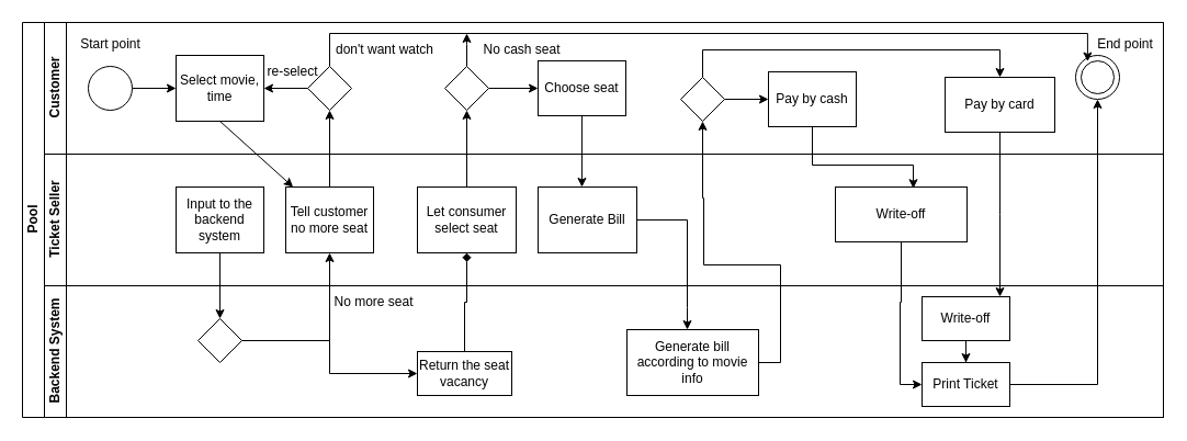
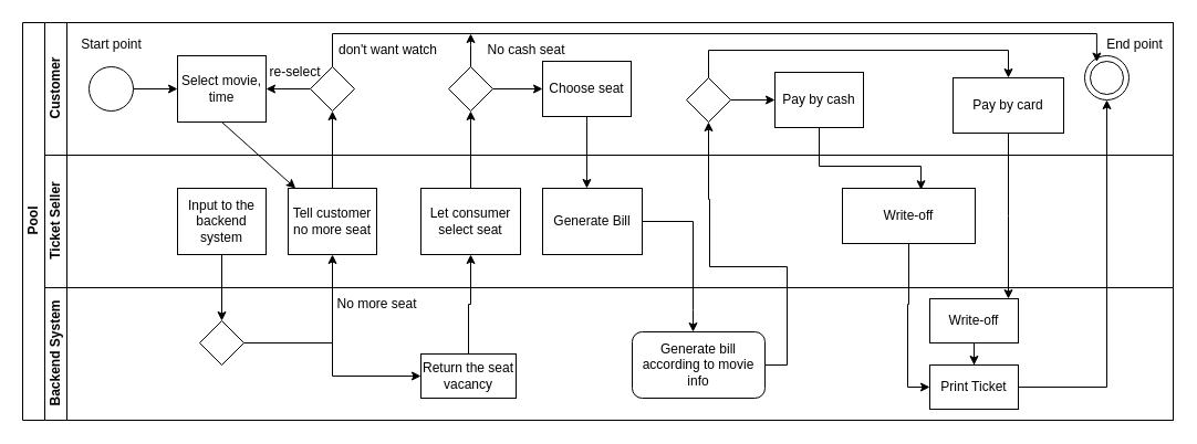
  <mxCell id="0" />
  <mxCell id="1" parent="0" />
  <mxCell id="2" value="Pool" style="swimlane;html=1;childLayout=stackLayout;resizeParent=1;resizeParentMax=0;horizontal=0;startSize=20;horizontalStack=0;" vertex="1" parent="1"><mxGeometry x="20" y="20" width="1040" height="360" as="geometry" /></mxCell>
  <mxCell id="3" value="Customer" style="swimlane;html=1;startSize=20;horizontal=0;" vertex="1" parent="2"><mxGeometry x="20" width="1020" height="120" as="geometry"><mxRectangle x="20" width="430" height="30" as="alternateBounds" /></mxGeometry></mxCell>
  <mxCell id="4" value="" style="edgeStyle=orthogonalEdgeStyle;rounded=0;orthogonalLoop=1;jettySize=auto;html=1;" edge="1" parent="3" source="5" target="6"><mxGeometry relative="1" as="geometry" /></mxCell>
  <mxCell id="5" value="" style="ellipse;whiteSpace=wrap;html=1;" vertex="1" parent="3"><mxGeometry x="40" y="40" width="40" height="40" as="geometry" /></mxCell>
  <mxCell id="6" value="Select movie, time" style="rounded=0;whiteSpace=wrap;html=1;fontFamily=Helvetica;fontSize=12;fontColor=#000000;align=center;" vertex="1" parent="3"><mxGeometry x="120" y="30" width="80" height="60" as="geometry" /></mxCell>
  <mxCell id="7" value="" style="ellipse;whiteSpace=wrap;html=1;" vertex="1" parent="3"><mxGeometry x="940" y="30" width="40" height="40" as="geometry" /></mxCell>
  <mxCell id="8" value="" style="edgeStyle=orthogonalEdgeStyle;rounded=0;orthogonalLoop=1;jettySize=auto;html=1;" edge="1" parent="3" source="10" target="6"><mxGeometry relative="1" as="geometry" /></mxCell>
  <mxCell id="9" style="edgeStyle=orthogonalEdgeStyle;rounded=0;orthogonalLoop=1;jettySize=auto;html=1;entryX=0.013;entryY=1.019;entryDx=0;entryDy=0;entryPerimeter=0;" edge="1" parent="3" source="10" target="23"><mxGeometry relative="1" as="geometry"><Array as="points"><mxPoint x="260" y="10" /><mxPoint x="951" y="10" /></Array></mxGeometry></mxCell>
  <mxCell id="10" value="" style="rhombus;whiteSpace=wrap;html=1;" vertex="1" parent="3"><mxGeometry x="240" y="40" width="40" height="40" as="geometry" /></mxCell>
  <mxCell id="11" value="re-select" style="text;html=1;align=center;verticalAlign=middle;resizable=0;points=[];autosize=1;strokeColor=none;fillColor=none;" vertex="1" parent="3"><mxGeometry x="191" y="30" width="70" height="30" as="geometry" /></mxCell>
  <mxCell id="12" style="edgeStyle=orthogonalEdgeStyle;rounded=0;orthogonalLoop=1;jettySize=auto;html=1;" edge="1" parent="3" source="14"><mxGeometry relative="1" as="geometry"><mxPoint x="385" y="10" as="targetPoint" /></mxGeometry></mxCell>
  <mxCell id="13" value="" style="edgeStyle=orthogonalEdgeStyle;rounded=0;orthogonalLoop=1;jettySize=auto;html=1;" edge="1" parent="3" source="14" target="17"><mxGeometry relative="1" as="geometry" /></mxCell>
  <mxCell id="14" value="" style="rhombus;whiteSpace=wrap;html=1;" vertex="1" parent="3"><mxGeometry x="365" y="40" width="40" height="40" as="geometry" /></mxCell>
  <mxCell id="15" value="don't want watch" style="text;html=1;align=center;verticalAlign=middle;resizable=0;points=[];autosize=1;strokeColor=none;fillColor=none;" vertex="1" parent="3"><mxGeometry x="255" y="10" width="110" height="30" as="geometry" /></mxCell>
  <mxCell id="16" value="No cash seat" style="text;html=1;align=center;verticalAlign=middle;resizable=0;points=[];autosize=1;strokeColor=none;fillColor=none;" vertex="1" parent="3"><mxGeometry x="390" y="10" width="90" height="30" as="geometry" /></mxCell>
  <mxCell id="17" value="Choose seat" style="whiteSpace=wrap;html=1;" vertex="1" parent="3"><mxGeometry x="450" y="35" width="80" height="50" as="geometry" /></mxCell>
  <mxCell id="18" value="Pay by cash" style="whiteSpace=wrap;html=1;" vertex="1" parent="3"><mxGeometry x="660" y="45" width="80" height="50" as="geometry" /></mxCell>
  <mxCell id="19" value="" style="rhombus;whiteSpace=wrap;html=1;" vertex="1" parent="3"><mxGeometry x="580" y="50" width="40" height="40" as="geometry" /></mxCell>
  <mxCell id="20" style="edgeStyle=orthogonalEdgeStyle;rounded=0;orthogonalLoop=1;jettySize=auto;html=1;entryX=0;entryY=0.5;entryDx=0;entryDy=0;" edge="1" parent="3" source="19" target="18"><mxGeometry relative="1" as="geometry" /></mxCell>
  <mxCell id="21" value="Pay by card" style="whiteSpace=wrap;html=1;" vertex="1" parent="3"><mxGeometry x="821" y="50" width="100" height="50" as="geometry" /></mxCell>
  <mxCell id="22" style="edgeStyle=orthogonalEdgeStyle;rounded=0;orthogonalLoop=1;jettySize=auto;html=1;entryX=0.5;entryY=0;entryDx=0;entryDy=0;" edge="1" parent="3" source="19" target="21"><mxGeometry relative="1" as="geometry"><mxPoint x="871" y="25" as="targetPoint" /><Array as="points"><mxPoint x="600" y="25" /><mxPoint x="871" y="25" /></Array></mxGeometry></mxCell>
  <mxCell id="23" value="End point" style="text;html=1;align=center;verticalAlign=middle;resizable=0;points=[];autosize=1;strokeColor=none;fillColor=none;" vertex="1" parent="3"><mxGeometry x="950" y="5" width="70" height="30" as="geometry" /></mxCell>
  <mxCell id="24" value="Start point" style="text;html=1;align=center;verticalAlign=middle;resizable=0;points=[];autosize=1;strokeColor=none;fillColor=none;" vertex="1" parent="3"><mxGeometry x="20" y="5" width="80" height="30" as="geometry" /></mxCell>
  <mxCell id="25" value="" style="ellipse;whiteSpace=wrap;html=1;aspect=fixed;" vertex="1" parent="3"><mxGeometry x="945" y="35" width="30" height="30" as="geometry" /></mxCell>
  <mxCell id="26" value="Ticket Seller&lt;br&gt;" style="swimlane;html=1;startSize=20;horizontal=0;" vertex="1" parent="2"><mxGeometry x="20" y="120" width="1020" height="120" as="geometry" /></mxCell>
  <mxCell id="27" value="Input to the backend system" style="rounded=0;whiteSpace=wrap;html=1;fontFamily=Helvetica;fontSize=12;fontColor=#000000;align=center;" vertex="1" parent="26"><mxGeometry x="120" y="30" width="80" height="60" as="geometry" /></mxCell>
  <mxCell id="28" value="Tell customer no more seat" style="whiteSpace=wrap;html=1;" vertex="1" parent="26"><mxGeometry x="220" y="30" width="80" height="60" as="geometry" /></mxCell>
  <mxCell id="29" value="Let consumer select seat" style="whiteSpace=wrap;html=1;" vertex="1" parent="26"><mxGeometry x="340" y="30" width="90" height="60" as="geometry" /></mxCell>
  <mxCell id="30" value="Generate Bill" style="whiteSpace=wrap;html=1;" vertex="1" parent="26"><mxGeometry x="450" y="30" width="90" height="60" as="geometry" /></mxCell>
  <mxCell id="31" value="Backend System" style="swimlane;html=1;startSize=20;horizontal=0;" vertex="1" parent="2"><mxGeometry x="20" y="240" width="1020" height="120" as="geometry" /></mxCell>
  <mxCell id="32" style="edgeStyle=orthogonalEdgeStyle;rounded=0;orthogonalLoop=1;jettySize=auto;html=1;entryX=0;entryY=0.5;entryDx=0;entryDy=0;" edge="1" parent="31" source="33" target="36"><mxGeometry relative="1" as="geometry" /></mxCell>
  <mxCell id="33" value="" style="rhombus;whiteSpace=wrap;html=1;fontFamily=Helvetica;fontSize=12;fontColor=#000000;align=center;" vertex="1" parent="31"><mxGeometry x="140" y="30" width="40" height="40" as="geometry" /></mxCell>
  <mxCell id="34" style="edgeStyle=orthogonalEdgeStyle;rounded=0;orthogonalLoop=1;jettySize=auto;html=1;exitX=0.5;exitY=1;exitDx=0;exitDy=0;" edge="1" parent="31" source="33" target="33"><mxGeometry relative="1" as="geometry" /></mxCell>
  <mxCell id="35" value="No more seat" style="text;html=1;align=center;verticalAlign=middle;resizable=0;points=[];autosize=1;strokeColor=none;fillColor=none;" vertex="1" parent="31"><mxGeometry x="250" width="100" height="30" as="geometry" /></mxCell>
  <mxCell id="36" value="Return the seat vacancy" style="whiteSpace=wrap;html=1;" vertex="1" parent="31"><mxGeometry x="340" y="60" width="86" height="40" as="geometry" /></mxCell>
  <mxCell id="37" style="edgeStyle=orthogonalEdgeStyle;rounded=0;orthogonalLoop=1;jettySize=auto;html=1;" edge="1" parent="31" source="38"><mxGeometry relative="1" as="geometry"><mxPoint x="960" y="-170" as="targetPoint" /><Array as="points"><mxPoint x="960" y="90" /></Array></mxGeometry></mxCell>
  <mxCell id="38" value="Print Ticket" style="whiteSpace=wrap;html=1;" vertex="1" parent="31"><mxGeometry x="800" y="70" width="80" height="40" as="geometry" /></mxCell>
  <mxCell id="39" value="" style="edgeStyle=orthogonalEdgeStyle;rounded=0;orthogonalLoop=1;jettySize=auto;html=1;" edge="1" parent="31" source="40" target="38"><mxGeometry relative="1" as="geometry" /></mxCell>
  <mxCell id="40" value="Write-off" style="whiteSpace=wrap;html=1;" vertex="1" parent="31"><mxGeometry x="800" y="10" width="80" height="40" as="geometry" /></mxCell>
  <mxCell id="41" value="" style="endArrow=classic;html=1;rounded=0;exitX=0.5;exitY=1;exitDx=0;exitDy=0;" edge="1" parent="2" source="6" target="28"><mxGeometry width="50" height="50" relative="1" as="geometry"><mxPoint x="180" y="230" as="sourcePoint" /><mxPoint x="230" y="180" as="targetPoint" /></mxGeometry></mxCell>
  <mxCell id="42" style="edgeStyle=orthogonalEdgeStyle;rounded=0;orthogonalLoop=1;jettySize=auto;html=1;exitX=0.5;exitY=1;exitDx=0;exitDy=0;entryX=0.5;entryY=0;entryDx=0;entryDy=0;" edge="1" parent="2" source="27" target="33"><mxGeometry relative="1" as="geometry"><mxPoint x="180.0" y="260" as="targetPoint" /></mxGeometry></mxCell>
  <mxCell id="43" style="edgeStyle=orthogonalEdgeStyle;rounded=0;orthogonalLoop=1;jettySize=auto;html=1;entryX=0.5;entryY=1;entryDx=0;entryDy=0;" edge="1" parent="2" source="33" target="28"><mxGeometry relative="1" as="geometry"><mxPoint x="260" y="310" as="targetPoint" /></mxGeometry></mxCell>
  <mxCell id="44" value="" style="edgeStyle=orthogonalEdgeStyle;rounded=0;orthogonalLoop=1;jettySize=auto;html=1;" edge="1" parent="2" source="28" target="10"><mxGeometry relative="1" as="geometry" /></mxCell>
- <mxCell id="45" style="edgeStyle=orthogonalEdgeStyle;rounded=0;orthogonalLoop=1;jettySize=auto;html=1;entryX=0.5;entryY=1;entryDx=0;entryDy=0;endArrow=diamond;" edge="1" parent="2" source="36" target="29"><mxGeometry relative="1" as="geometry" /></mxCell>
+ <mxCell id="45" style="edgeStyle=orthogonalEdgeStyle;rounded=0;orthogonalLoop=1;jettySize=auto;html=1;entryX=0.5;entryY=1;entryDx=0;entryDy=0;" edge="1" parent="2" source="36" target="29"><mxGeometry relative="1" as="geometry" /></mxCell>
  <mxCell id="46" value="" style="edgeStyle=orthogonalEdgeStyle;rounded=0;orthogonalLoop=1;jettySize=auto;html=1;" edge="1" parent="2" source="29" target="14"><mxGeometry relative="1" as="geometry" /></mxCell>
  <mxCell id="47" style="edgeStyle=orthogonalEdgeStyle;rounded=0;orthogonalLoop=1;jettySize=auto;html=1;entryX=0.444;entryY=0;entryDx=0;entryDy=0;entryPerimeter=0;" edge="1" parent="2" source="17" target="30"><mxGeometry relative="1" as="geometry" /></mxCell>
  <mxCell id="48" style="edgeStyle=orthogonalEdgeStyle;rounded=0;orthogonalLoop=1;jettySize=auto;html=1;" edge="1" parent="2" source="21"><mxGeometry relative="1" as="geometry"><mxPoint x="891" y="250" as="targetPoint" /></mxGeometry></mxCell>
  <mxCell id="49" style="edgeStyle=orthogonalEdgeStyle;rounded=0;orthogonalLoop=1;jettySize=auto;html=1;entryX=0.5;entryY=1;entryDx=0;entryDy=0;" edge="1" parent="1" source="50" target="19"><mxGeometry relative="1" as="geometry"><mxPoint x="701" y="180" as="targetPoint" /><Array as="points"><mxPoint x="711" y="330" /><mxPoint x="711" y="241" /><mxPoint x="641" y="241" /><mxPoint x="641" y="180" /><mxPoint x="640" y="180" /></Array></mxGeometry></mxCell>
- <mxCell id="50" value="Generate bill according to movie info" style="whiteSpace=wrap;html=1;" vertex="1" parent="1"><mxGeometry x="571" y="300" width="120" height="60" as="geometry" /></mxCell>
+ <mxCell id="50" value="Generate bill according to movie info" style="whiteSpace=wrap;html=1;rounded=1;" vertex="1" parent="1"><mxGeometry x="571" y="300" width="120" height="60" as="geometry" /></mxCell>
  <mxCell id="51" value="" style="edgeStyle=orthogonalEdgeStyle;rounded=0;orthogonalLoop=1;jettySize=auto;html=1;" edge="1" parent="1" source="30" target="50"><mxGeometry relative="1" as="geometry"><Array as="points"><mxPoint x="626" y="280" /><mxPoint x="626" y="280" /></Array></mxGeometry></mxCell>
  <mxCell id="52" style="edgeStyle=orthogonalEdgeStyle;rounded=0;orthogonalLoop=1;jettySize=auto;html=1;entryX=0;entryY=0.5;entryDx=0;entryDy=0;exitX=0.5;exitY=1;exitDx=0;exitDy=0;" edge="1" parent="1" source="53" target="38"><mxGeometry relative="1" as="geometry" /></mxCell>
  <mxCell id="53" value="Write-off" style="whiteSpace=wrap;html=1;" vertex="1" parent="1"><mxGeometry x="761" y="170" width="120" height="50" as="geometry" /></mxCell>
  <mxCell id="54" style="edgeStyle=orthogonalEdgeStyle;rounded=0;orthogonalLoop=1;jettySize=auto;html=1;entryX=0.592;entryY=0.025;entryDx=0;entryDy=0;entryPerimeter=0;" edge="1" parent="1" source="18" target="53"><mxGeometry relative="1" as="geometry"><Array as="points"><mxPoint x="740" y="150" /><mxPoint x="832" y="150" /></Array></mxGeometry></mxCell>
